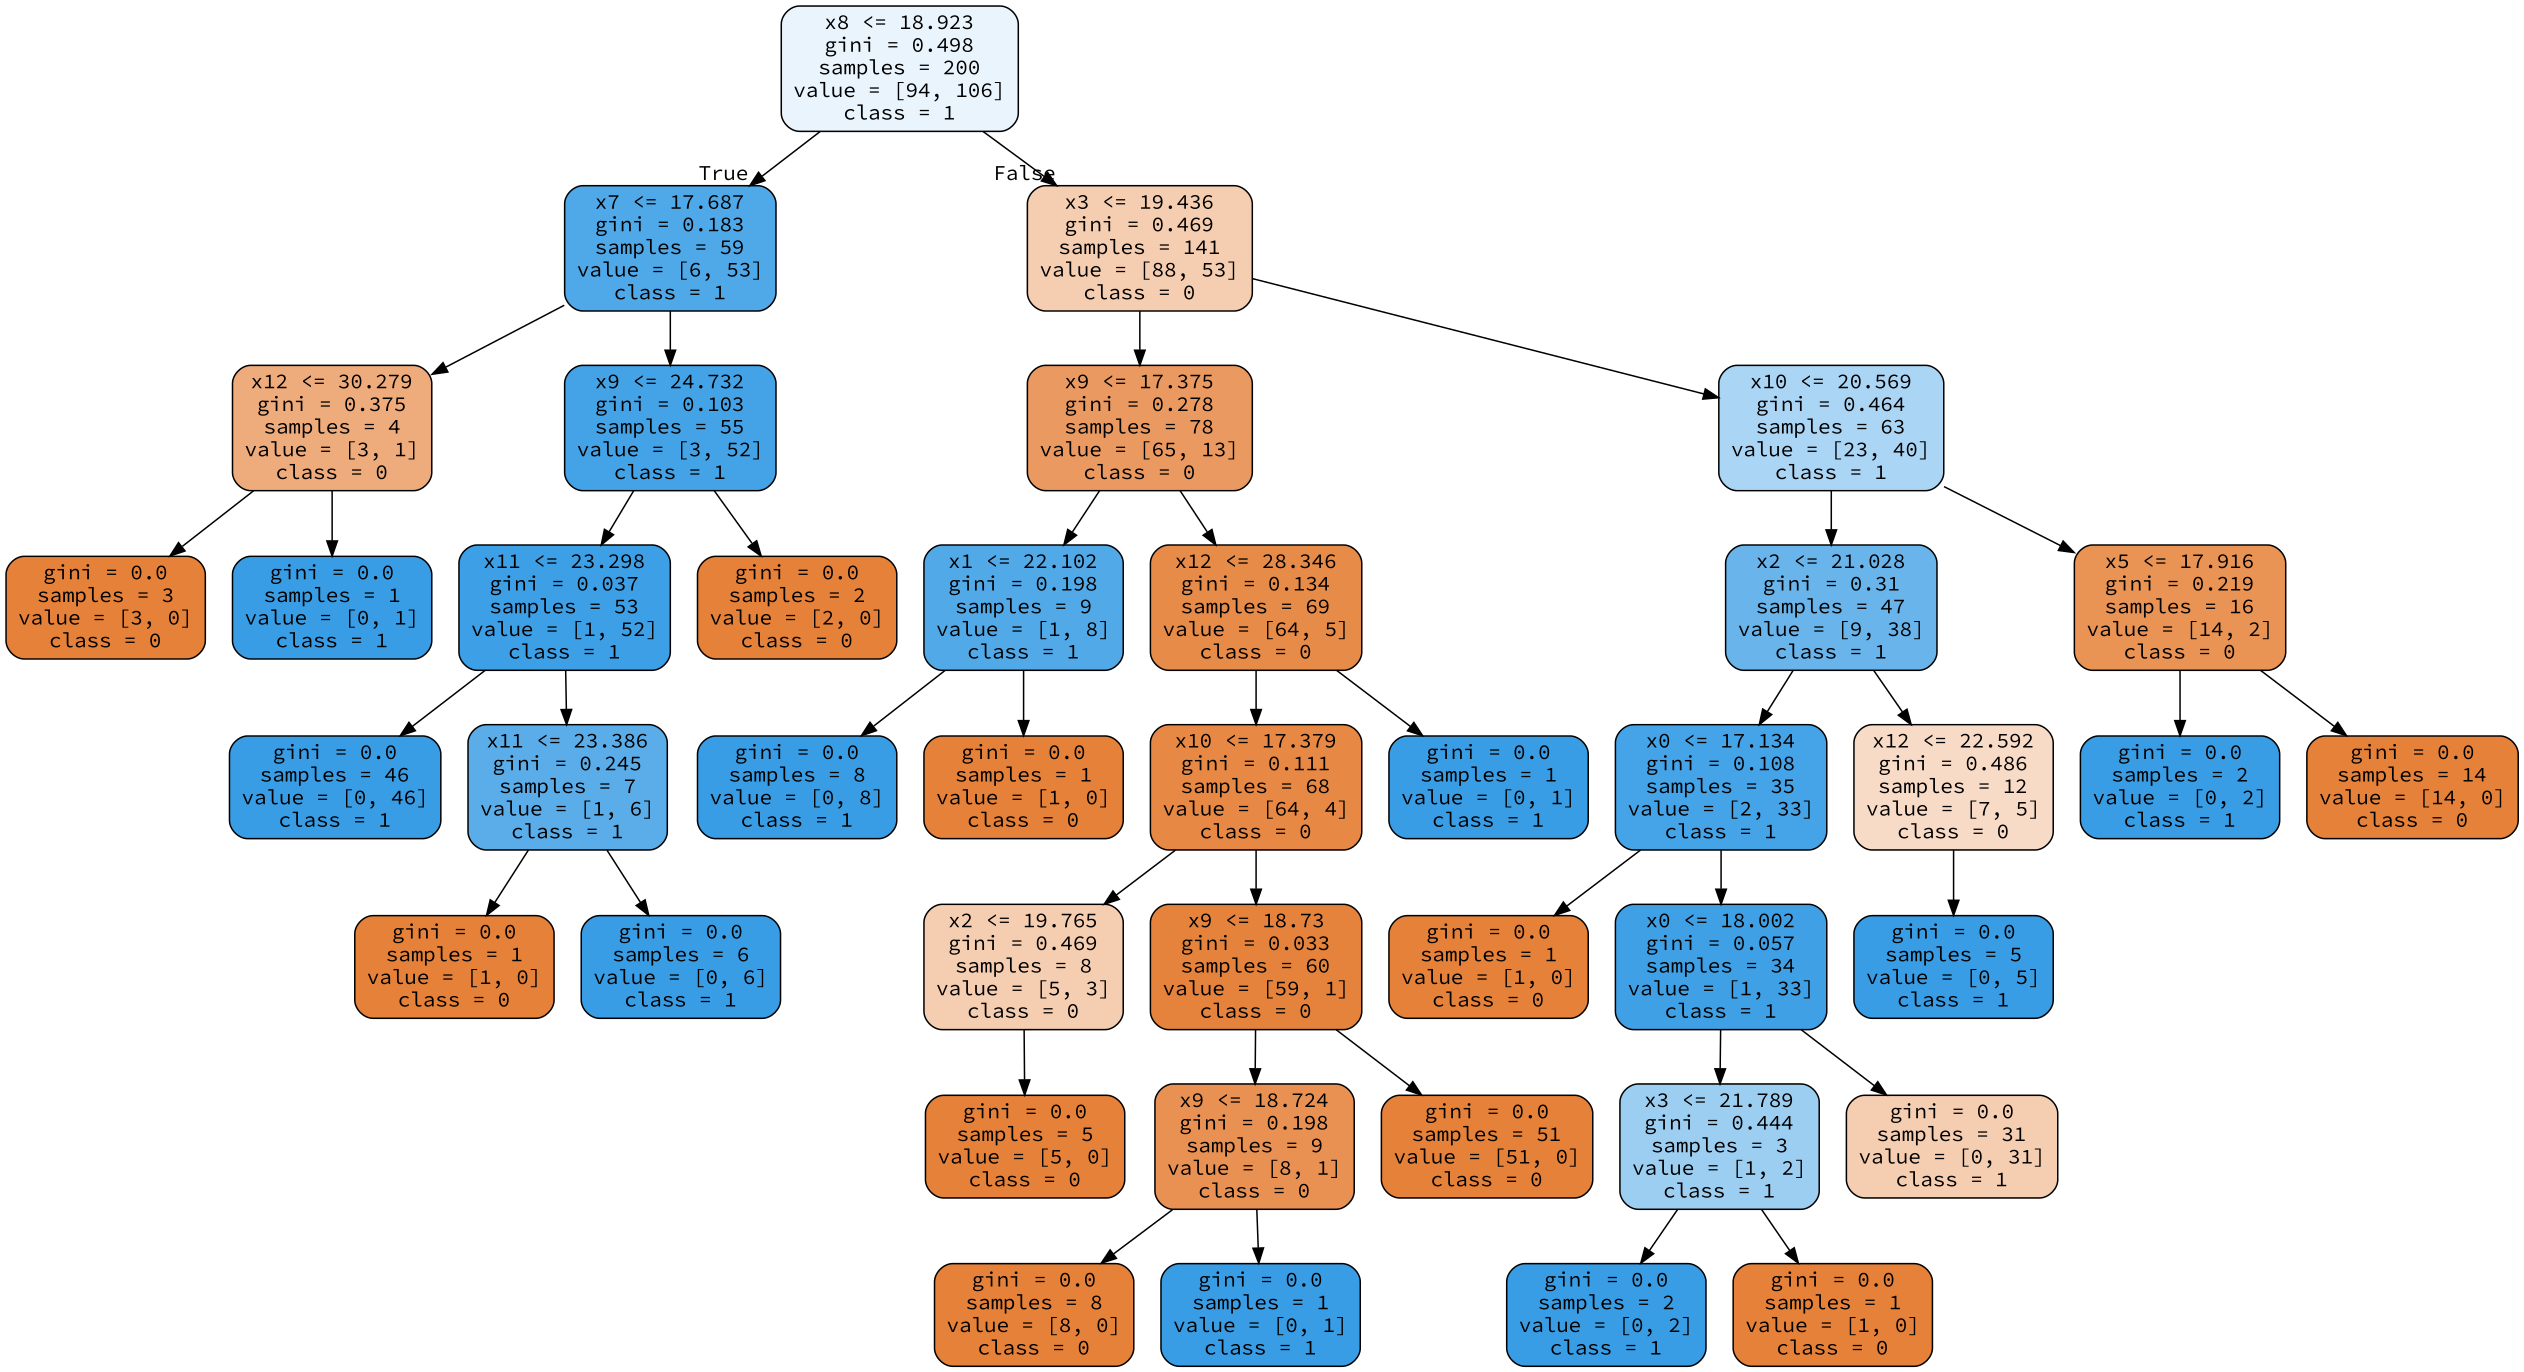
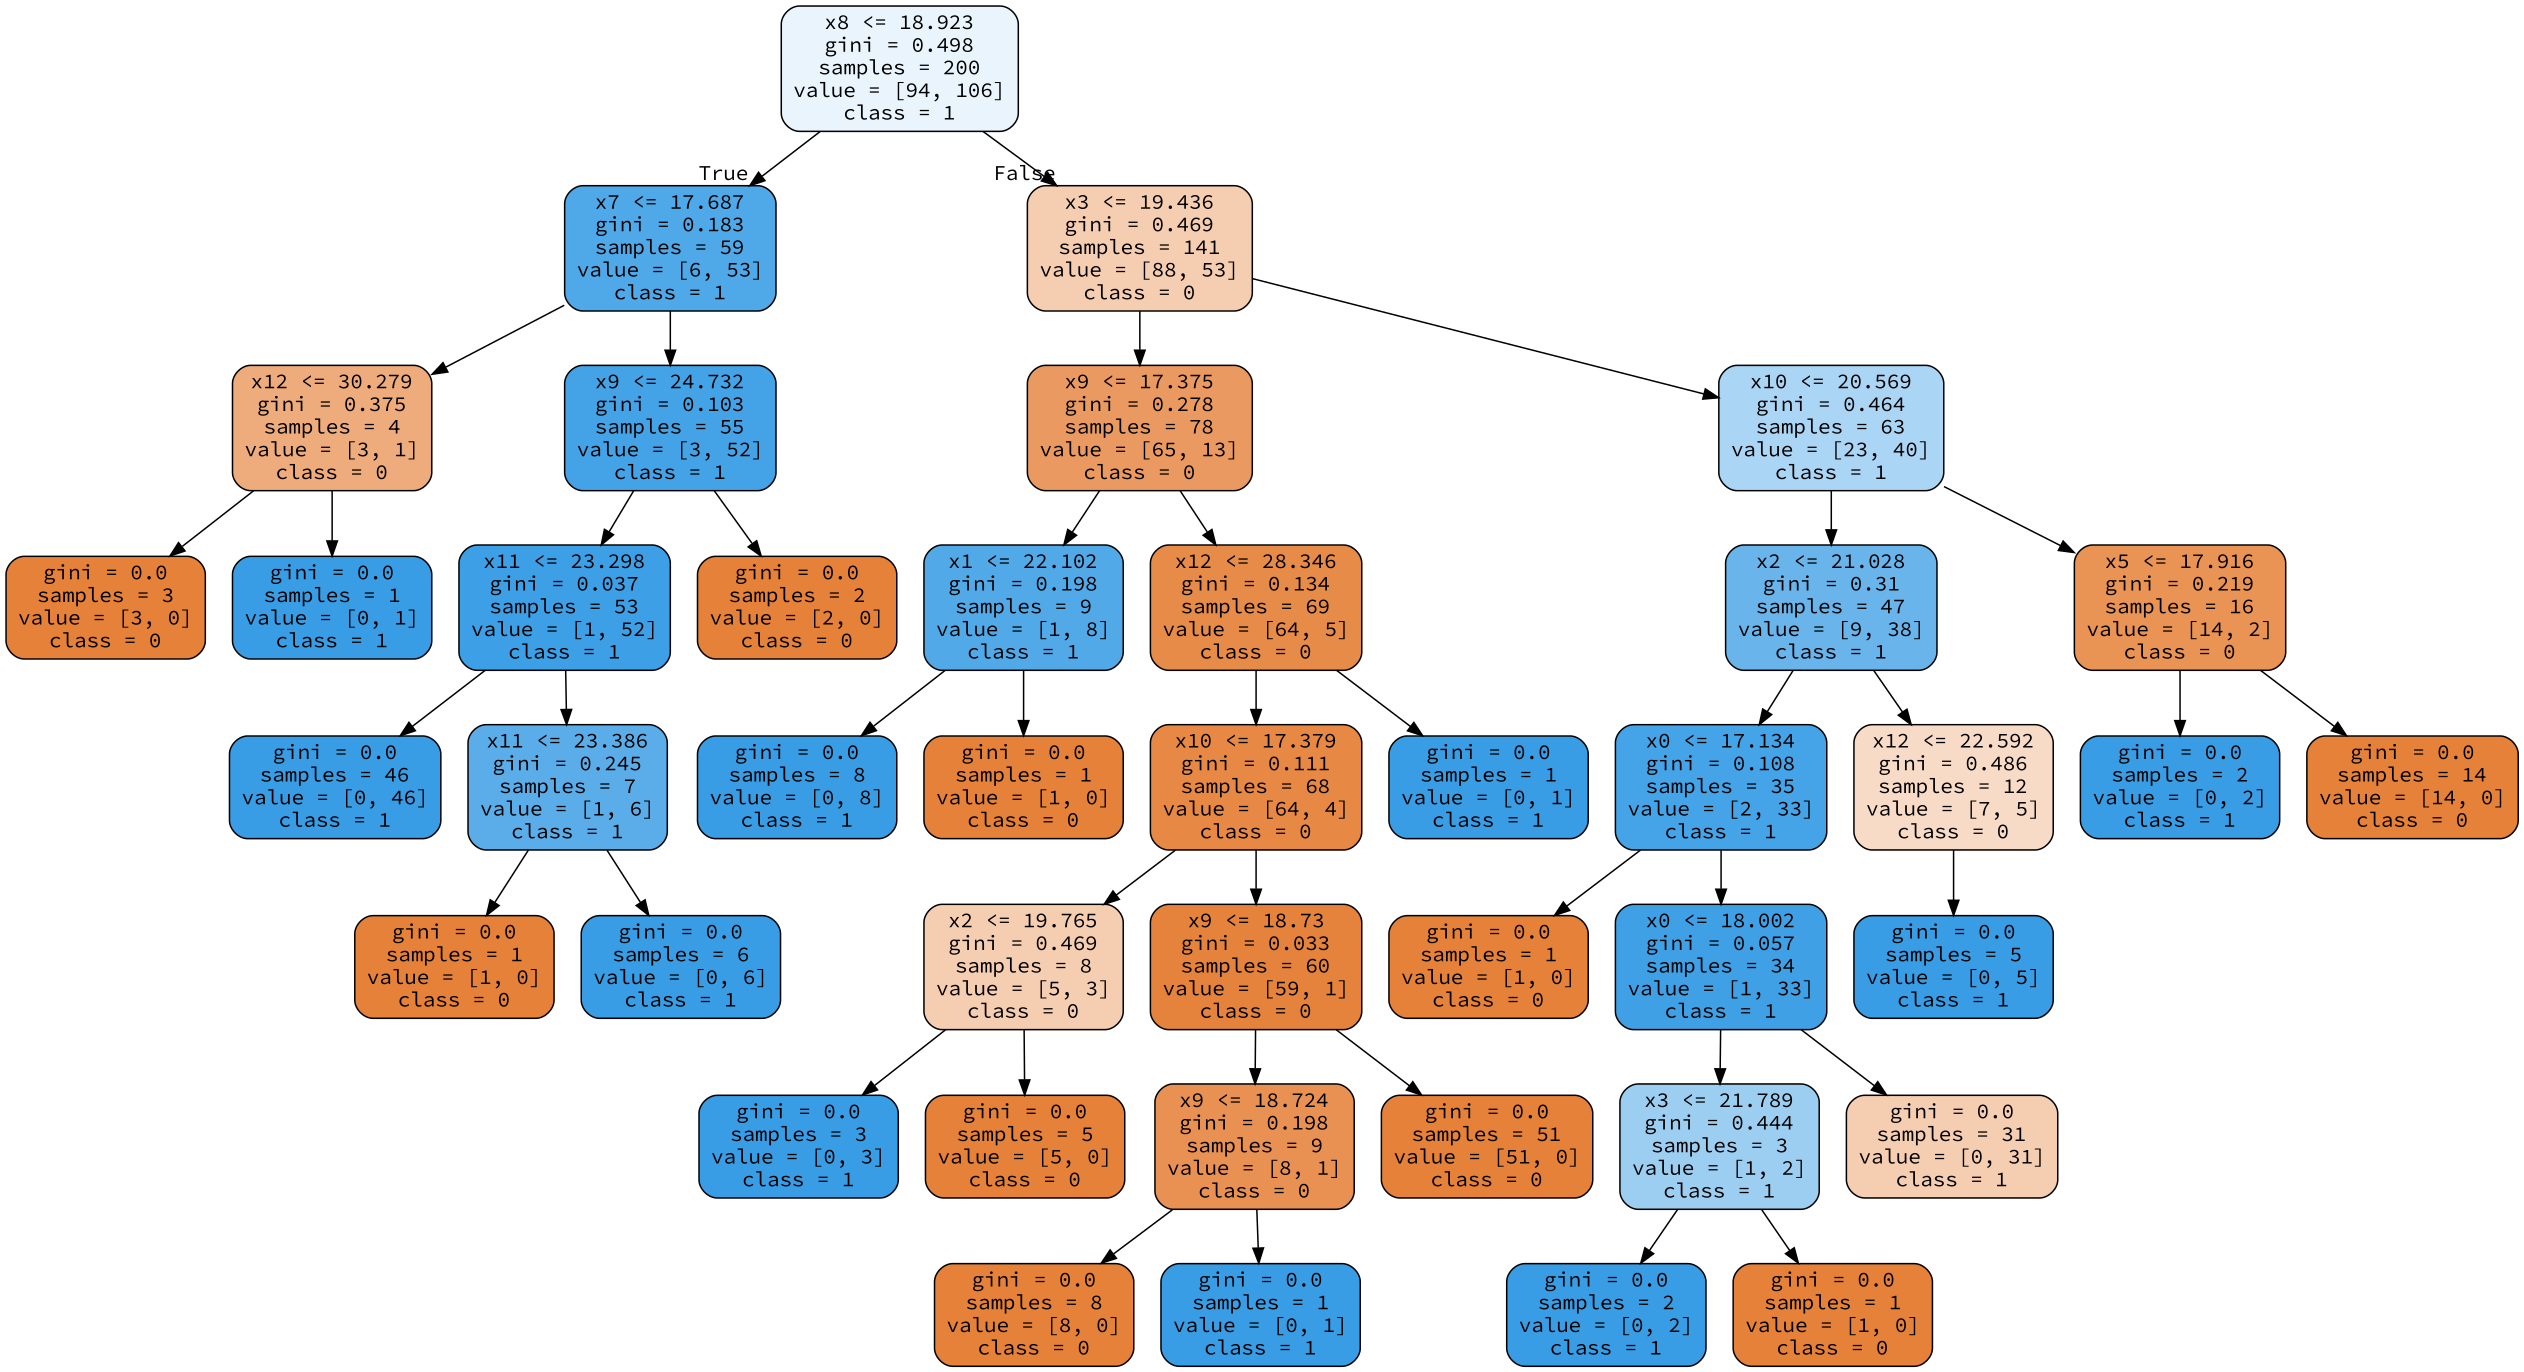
  digraph {
    fontname="Source Code Pro"
    node [color=black fillcolor="#e58139" fontname="Source Code Pro" shape=box style="filled, rounded"]
    edge [fontname="Source Code Pro"]
    n1 [fillcolor="#e9f4fc" label="x8 <= 18.923\ngini = 0.498\nsamples = 200\nvalue = [94, 106]\nclass = 1"]
    n2 [fillcolor="#4fa8e8" label="x7 <= 17.687\ngini = 0.183\nsamples = 59\nvalue = [6, 53]\nclass = 1"]
    n3 [fillcolor="#f5cdb0" label="x3 <= 19.436\ngini = 0.469\nsamples = 141\nvalue = [88, 53]\nclass = 0"]
    n4 [fillcolor="#eeab7b" label="x12 <= 30.279\ngini = 0.375\nsamples = 4\nvalue = [3, 1]\nclass = 0"]
    n5 [fillcolor="#44a3e6" label="x9 <= 24.732\ngini = 0.103\nsamples = 55\nvalue = [3, 52]\nclass = 1"]
    n6 [fillcolor="#ea9a61" label="x9 <= 17.375\ngini = 0.278\nsamples = 78\nvalue = [65, 13]\nclass = 0"]
    n7 [fillcolor="#abd5f4" label="x10 <= 20.569\ngini = 0.464\nsamples = 63\nvalue = [23, 40]\nclass = 1"]
    n8 [label="gini = 0.0\nsamples = 3\nvalue = [3, 0]\nclass = 0"]
    n9 [fillcolor="#399de5" label="gini = 0.0\nsamples = 1\nvalue = [0, 1]\nclass = 1"]
    n10 [fillcolor="#3d9fe6" label="x11 <= 23.298\ngini = 0.037\nsamples = 53\nvalue = [1, 52]\nclass = 1"]
    n11 [label="gini = 0.0\nsamples = 2\nvalue = [2, 0]\nclass = 0"]
    n12 [fillcolor="#399de5" label="gini = 0.0\nsamples = 46\nvalue = [0, 46]\nclass = 1"]
    n13 [fillcolor="#5aade9" label="x11 <= 23.386\ngini = 0.245\nsamples = 7\nvalue = [1, 6]\nclass = 1"]
    n14 [label="gini = 0.0\nsamples = 1\nvalue = [1, 0]\nclass = 0"]
    n15 [fillcolor="#399de5" label="gini = 0.0\nsamples = 6\nvalue = [0, 6]\nclass = 1"]
    n16 [fillcolor="#52a9e8" label="x1 <= 22.102\ngini = 0.198\nsamples = 9\nvalue = [1, 8]\nclass = 1"]
    n17 [fillcolor="#e78b48" label="x12 <= 28.346\ngini = 0.134\nsamples = 69\nvalue = [64, 5]\nclass = 0"]
    n18 [fillcolor="#68b4eb" label="x2 <= 21.028\ngini = 0.31\nsamples = 47\nvalue = [9, 38]\nclass = 1"]
    n19 [fillcolor="#e99355" label="x5 <= 17.916\ngini = 0.219\nsamples = 16\nvalue = [14, 2]\nclass = 0"]
    n20 [fillcolor="#399de5" label="gini = 0.0\nsamples = 8\nvalue = [0, 8]\nclass = 1"]
    n21 [label="gini = 0.0\nsamples = 1\nvalue = [1, 0]\nclass = 0"]
    n22 [fillcolor="#e78945" label="x10 <= 17.379\ngini = 0.111\nsamples = 68\nvalue = [64, 4]\nclass = 0"]
    n23 [fillcolor="#399de5" label="gini = 0.0\nsamples = 1\nvalue = [0, 1]\nclass = 1"]
    n24 [fillcolor="#f5cdb0" label="x2 <= 19.765\ngini = 0.469\nsamples = 8\nvalue = [5, 3]\nclass = 0"]
    n25 [fillcolor="#e5833c" label="x9 <= 18.73\ngini = 0.033\nsamples = 60\nvalue = [59, 1]\nclass = 0"]
+   n26 [fillcolor="#399de5" label="gini = 0.0\nsamples = 3\nvalue = [0, 3]\nclass = 1"]
    n27 [label="gini = 0.0\nsamples = 5\nvalue = [5, 0]\nclass = 0"]
    n28 [fillcolor="#e89152" label="x9 <= 18.724\ngini = 0.198\nsamples = 9\nvalue = [8, 1]\nclass = 0"]
    n29 [label="gini = 0.0\nsamples = 51\nvalue = [51, 0]\nclass = 0"]
    n30 [label="gini = 0.0\nsamples = 8\nvalue = [8, 0]\nclass = 0"]
    n31 [fillcolor="#399de5" label="gini = 0.0\nsamples = 1\nvalue = [0, 1]\nclass = 1"]
    n32 [fillcolor="#45a3e7" label="x0 <= 17.134\ngini = 0.108\nsamples = 35\nvalue = [2, 33]\nclass = 1"]
    n33 [fillcolor="#f8dbc6" label="x12 <= 22.592\ngini = 0.486\nsamples = 12\nvalue = [7, 5]\nclass = 0"]
    n34 [fillcolor="#399de5" label="gini = 0.0\nsamples = 2\nvalue = [0, 2]\nclass = 1"]
    n35 [label="gini = 0.0\nsamples = 14\nvalue = [14, 0]\nclass = 0"]
    n36 [label="gini = 0.0\nsamples = 1\nvalue = [1, 0]\nclass = 0"]
    n37 [fillcolor="#3fa0e6" label="x0 <= 18.002\ngini = 0.057\nsamples = 34\nvalue = [1, 33]\nclass = 1"]
    n38 [fillcolor="#399de5" label="gini = 0.0\nsamples = 5\nvalue = [0, 5]\nclass = 1"]
    n39 [fillcolor="#9ccef2" label="x3 <= 21.789\ngini = 0.444\nsamples = 3\nvalue = [1, 2]\nclass = 1"]
    n40 [fillcolor="#f5cdb0" label="gini = 0.0\nsamples = 31\nvalue = [0, 31]\nclass = 1"]
    n41 [fillcolor="#399de5" label="gini = 0.0\nsamples = 2\nvalue = [0, 2]\nclass = 1"]
    n42 [label="gini = 0.0\nsamples = 1\nvalue = [1, 0]\nclass = 0"]
    n1 -> n2 [headlabel=True labelangle=45 labeldistance=2.5]
    n1 -> n3 [headlabel=False labelangle=-45 labeldistance=2.5]
    n2 -> n4
    n2 -> n5
    n3 -> n6
    n3 -> n7
    n4 -> n8
    n4 -> n9
    n5 -> n10
    n5 -> n11
    n6 -> n16
    n6 -> n17
    n7 -> n18
    n7 -> n19
    n10 -> n12
    n10 -> n13
    n13 -> n14
    n13 -> n15
    n16 -> n20
    n16 -> n21
    n17 -> n22
    n17 -> n23
    n18 -> n32
    n18 -> n33
    n19 -> n34
    n19 -> n35
    n22 -> n24
    n22 -> n25
+   n24 -> n26
    n24 -> n27
    n25 -> n28
    n25 -> n29
    n28 -> n30
    n28 -> n31
    n32 -> n36
    n32 -> n37
    n33 -> n38
    n37 -> n39
    n37 -> n40
    n39 -> n41
    n39 -> n42
  }
